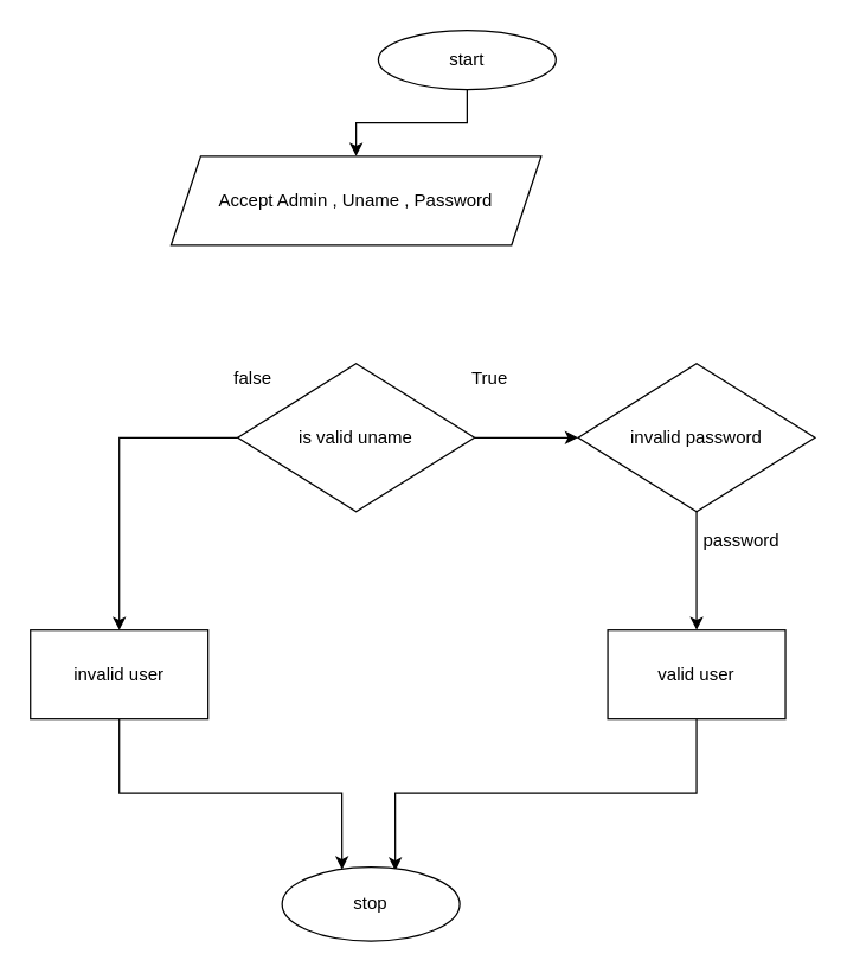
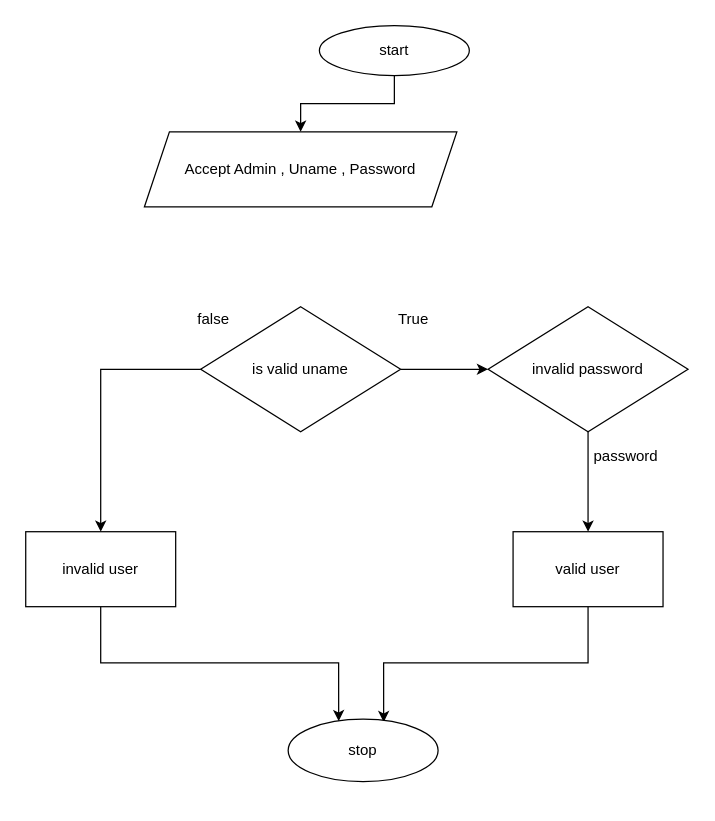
  <mxCell id="0" />
  <mxCell id="1" parent="0" />
  <mxCell id="2" style="edgeStyle=orthogonalEdgeStyle;rounded=0;orthogonalLoop=1;jettySize=auto;html=1;exitX=0.5;exitY=1;exitDx=0;exitDy=0;entryX=0.5;entryY=0;entryDx=0;entryDy=0;" edge="1" parent="1" source="3" target="4"><mxGeometry relative="1" as="geometry" /></mxCell>
  <mxCell id="3" value="start" style="ellipse;whiteSpace=wrap;html=1;" vertex="1" parent="1"><mxGeometry x="255" y="20" width="120" height="40" as="geometry" /></mxCell>
  <mxCell id="4" value="Accept Admin , Uname , Password" style="shape=parallelogram;perimeter=parallelogramPerimeter;whiteSpace=wrap;html=1;fixedSize=1;" vertex="1" parent="1"><mxGeometry x="115" y="105" width="250" height="60" as="geometry" /></mxCell>
  <mxCell id="5" style="edgeStyle=orthogonalEdgeStyle;rounded=0;orthogonalLoop=1;jettySize=auto;html=1;exitX=1;exitY=0.5;exitDx=0;exitDy=0;entryX=0;entryY=0.5;entryDx=0;entryDy=0;" edge="1" parent="1" source="7" target="9"><mxGeometry relative="1" as="geometry" /></mxCell>
  <mxCell id="6" style="edgeStyle=orthogonalEdgeStyle;rounded=0;orthogonalLoop=1;jettySize=auto;html=1;exitX=0;exitY=0.5;exitDx=0;exitDy=0;entryX=0.5;entryY=0;entryDx=0;entryDy=0;" edge="1" parent="1" source="7" target="14"><mxGeometry relative="1" as="geometry" /></mxCell>
  <mxCell id="7" value="is valid uname" style="rhombus;whiteSpace=wrap;html=1;" vertex="1" parent="1"><mxGeometry x="160" y="245" width="160" height="100" as="geometry" /></mxCell>
  <mxCell id="8" style="edgeStyle=orthogonalEdgeStyle;rounded=0;orthogonalLoop=1;jettySize=auto;html=1;entryX=0.5;entryY=0;entryDx=0;entryDy=0;" edge="1" parent="1" source="9" target="11"><mxGeometry relative="1" as="geometry" /></mxCell>
  <mxCell id="9" value="invalid password" style="rhombus;whiteSpace=wrap;html=1;" vertex="1" parent="1"><mxGeometry x="390" y="245" width="160" height="100" as="geometry" /></mxCell>
  <mxCell id="10" style="edgeStyle=orthogonalEdgeStyle;rounded=0;orthogonalLoop=1;jettySize=auto;html=1;exitX=0.5;exitY=1;exitDx=0;exitDy=0;entryX=0.637;entryY=0.048;entryDx=0;entryDy=0;entryPerimeter=0;" edge="1" parent="1" source="11" target="12"><mxGeometry relative="1" as="geometry" /></mxCell>
  <mxCell id="11" value="valid user" style="rounded=0;whiteSpace=wrap;html=1;" vertex="1" parent="1"><mxGeometry x="410" y="425" width="120" height="60" as="geometry" /></mxCell>
- <mxCell id="12" value="stop" style="ellipse;whiteSpace=wrap;html=1;" vertex="1" parent="1"><mxGeometry x="190" y="585" width="120" height="50" as="geometry" /></mxCell>
+ <mxCell id="12" value="stop" style="ellipse;whiteSpace=wrap;html=1;" vertex="1" parent="1"><mxGeometry x="230" y="575" width="120" height="50" as="geometry" /></mxCell>
  <mxCell id="13" style="edgeStyle=orthogonalEdgeStyle;rounded=0;orthogonalLoop=1;jettySize=auto;html=1;exitX=0.5;exitY=1;exitDx=0;exitDy=0;entryX=0.337;entryY=0.032;entryDx=0;entryDy=0;entryPerimeter=0;" edge="1" parent="1" source="14" target="12"><mxGeometry relative="1" as="geometry" /></mxCell>
  <mxCell id="14" value="invalid user" style="rounded=0;whiteSpace=wrap;html=1;" vertex="1" parent="1"><mxGeometry x="20" y="425" width="120" height="60" as="geometry" /></mxCell>
  <mxCell id="15" value="password" style="text;html=1;align=center;verticalAlign=middle;resizable=0;points=[];autosize=1;strokeColor=none;fillColor=none;" vertex="1" parent="1"><mxGeometry x="465" y="355" width="70" height="20" as="geometry" /></mxCell>
  <mxCell id="16" value="false" style="text;html=1;align=center;verticalAlign=middle;resizable=0;points=[];autosize=1;strokeColor=none;fillColor=none;" vertex="1" parent="1"><mxGeometry x="150" y="245" width="40" height="20" as="geometry" /></mxCell>
  <mxCell id="17" value="True" style="text;html=1;align=center;verticalAlign=middle;resizable=0;points=[];autosize=1;strokeColor=none;fillColor=none;" vertex="1" parent="1"><mxGeometry x="310" y="245" width="40" height="20" as="geometry" /></mxCell>
